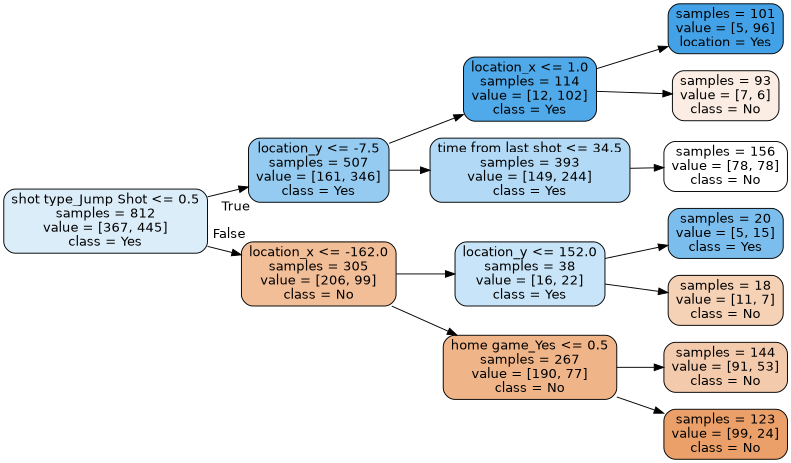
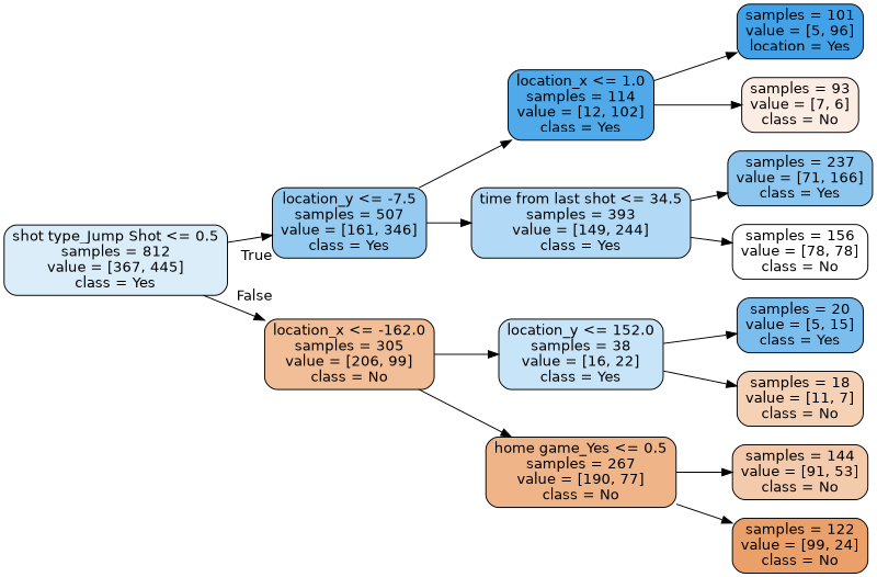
  digraph {
    rankdir=LR
    node [color=black fontname=helvetica shape=box style="filled, rounded"]
    edge [fontname=helvetica]
    n1 [fillcolor="#399de52d" label="shot type_Jump Shot <= 0.5\nsamples = 812\nvalue = [367, 445]\nclass = Yes"]
    n2 [fillcolor="#399de588" label="location_y <= -7.5\nsamples = 507\nvalue = [161, 346]\nclass = Yes"]
    n3 [fillcolor="#e5813984" label="location_x <= -162.0\nsamples = 305\nvalue = [206, 99]\nclass = No"]
    n4 [fillcolor="#399de5e1" label="location_x <= 1.0\nsamples = 114\nvalue = [12, 102]\nclass = Yes"]
    n5 [fillcolor="#399de563" label="time from last shot <= 34.5\nsamples = 393\nvalue = [149, 244]\nclass = Yes"]
    n6 [fillcolor="#399de546" label="location_y <= 152.0\nsamples = 38\nvalue = [16, 22]\nclass = Yes"]
    n7 [fillcolor="#e5813998" label="home game_Yes <= 0.5\nsamples = 267\nvalue = [190, 77]\nclass = No"]
    n8 [fillcolor="#399de5f2" label="samples = 101\nvalue = [5, 96]\nlocation = Yes"]
    n9 [fillcolor="#e5813924" label="samples = 93\nvalue = [7, 6]\nclass = No"]
+   n10 [fillcolor="#399de592" label="samples = 237\nvalue = [71, 166]\nclass = Yes"]
    n11 [fillcolor="#e5813900" label="samples = 156\nvalue = [78, 78]\nclass = No"]
    n12 [fillcolor="#399de5aa" label="samples = 20\nvalue = [5, 15]\nclass = Yes"]
    n13 [fillcolor="#e581395d" label="samples = 18\nvalue = [11, 7]\nclass = No"]
    n14 [fillcolor="#e581396a" label="samples = 144\nvalue = [91, 53]\nclass = No"]
-   n15 [fillcolor="#e58139c1" label="samples = 123\nvalue = [99, 24]\nclass = No"]
+   n15 [fillcolor="#e58139c1" label="samples = 122\nvalue = [99, 24]\nclass = No"]
    n1 -> n2 [headlabel=True labelangle=45 labeldistance=2.5]
    n1 -> n3 [headlabel=False labelangle=-45 labeldistance=2.5]
    n2 -> n4
    n2 -> n5
    n3 -> n6
    n3 -> n7
    n4 -> n8
    n4 -> n9
+   n5 -> n10
    n5 -> n11
    n6 -> n12
    n6 -> n13
    n7 -> n14
    n7 -> n15
  }
